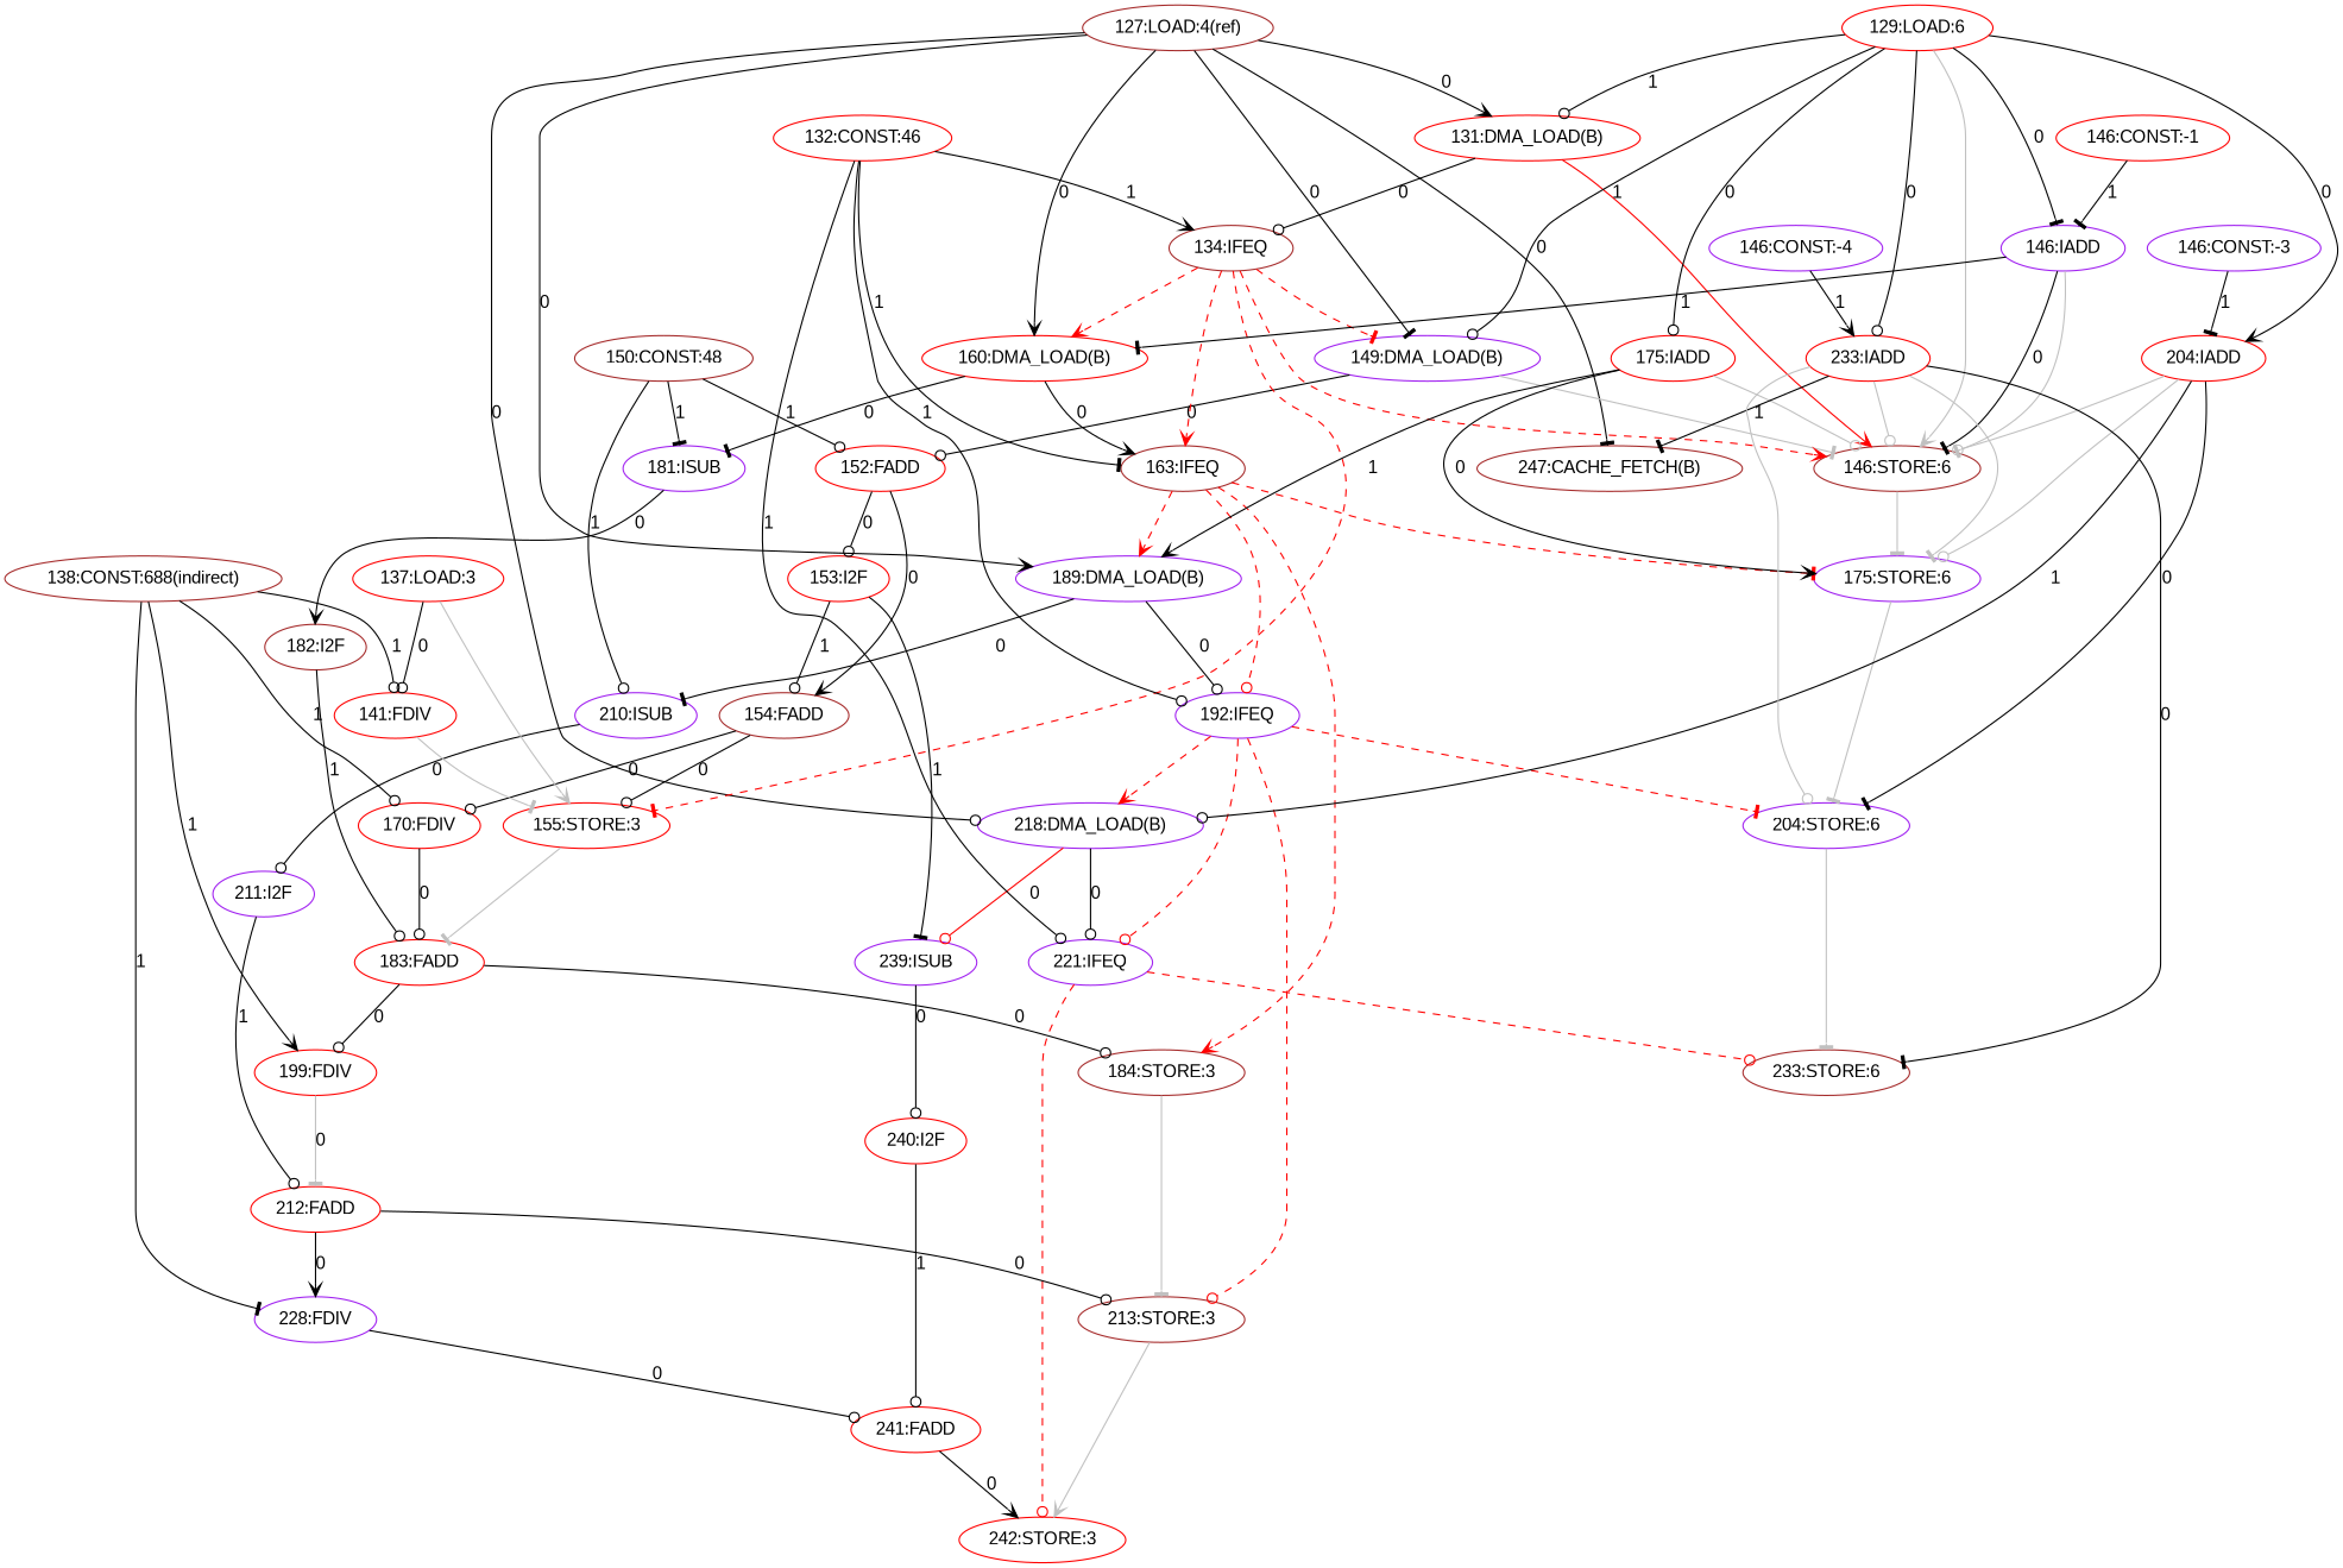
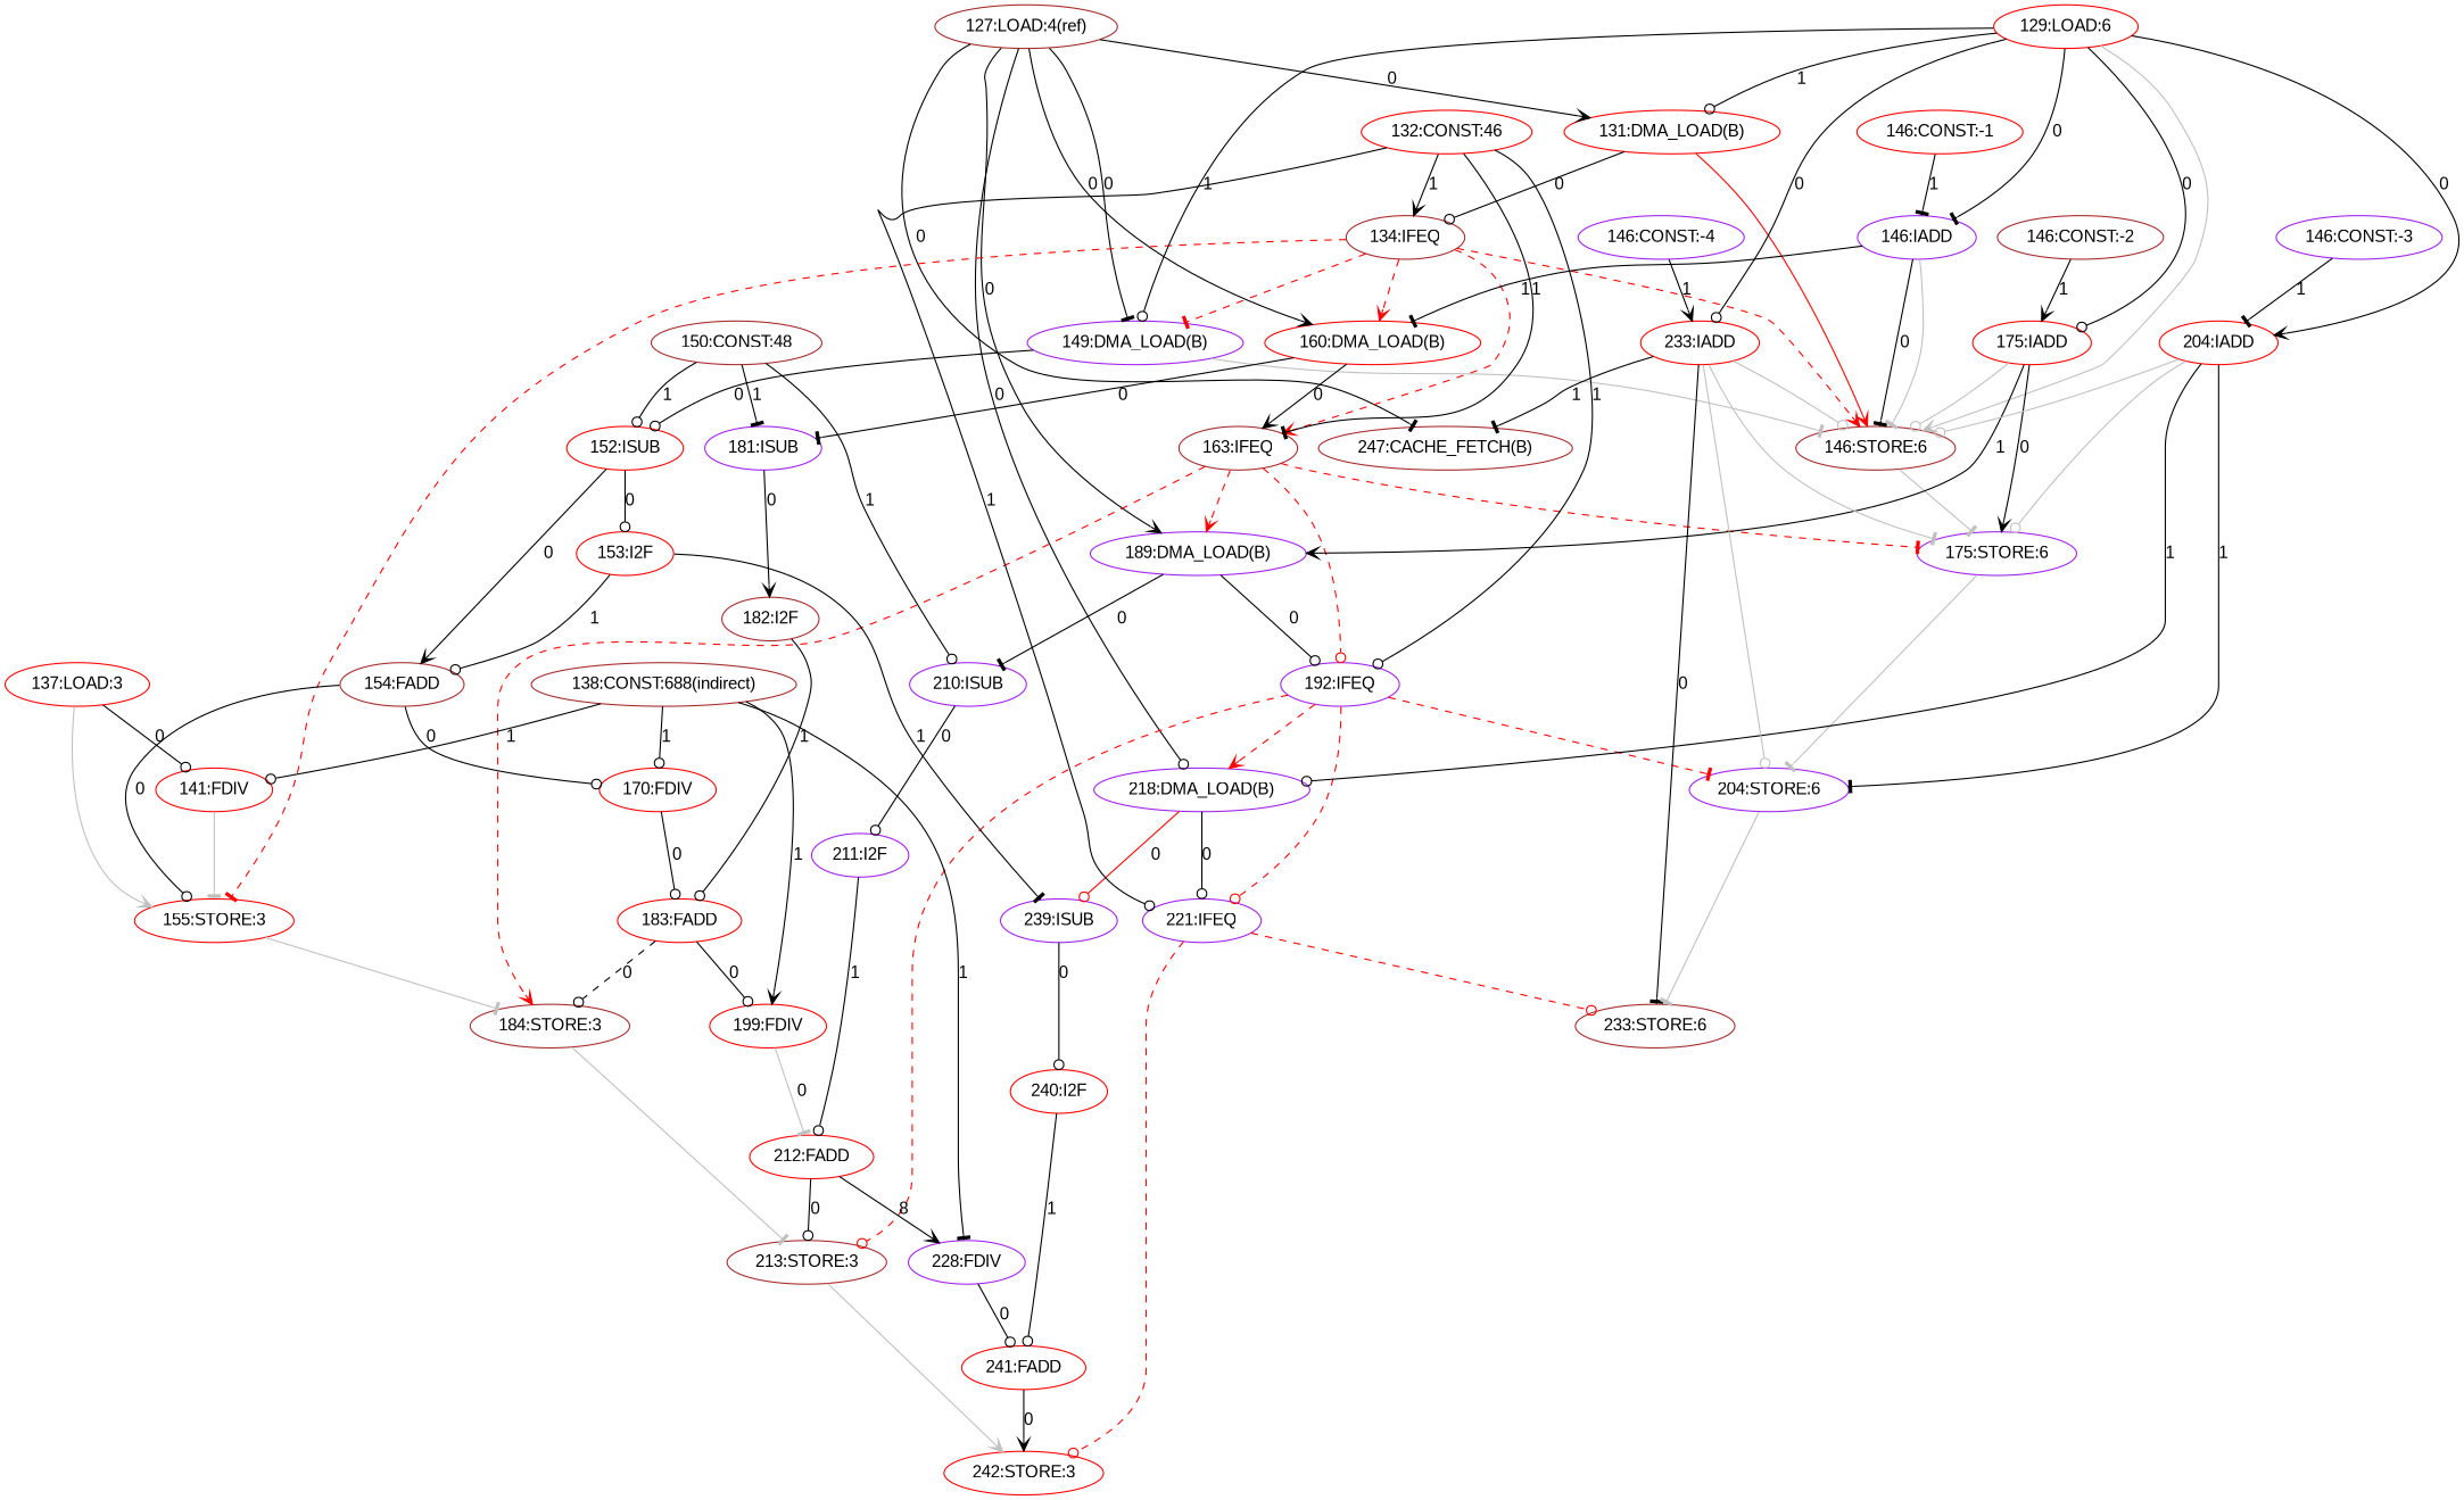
  digraph {
    fontname="Liberation Sans"
    node [color=red fontname="Liberation Sans"]
    edge [arrowhead=odot fontname="Liberation Sans"]
    "127:LOAD:4(ref)" [color=brown]
    "131:DMA_LOAD(B)"
    "149:DMA_LOAD(B)" [color=purple]
    "160:DMA_LOAD(B)"
    "189:DMA_LOAD(B)" [color=purple]
    "218:DMA_LOAD(B)" [color=purple]
    "247:CACHE_FETCH(B)" [color=brown]
    "134:IFEQ" [color=brown]
    "146:STORE:6" [color=brown]
-   "152:ISUB" [label="152:FADD"]
+   "152:ISUB"
    "163:IFEQ" [color=brown]
    "181:ISUB" [color=purple]
    "192:IFEQ" [color=purple]
    "210:ISUB" [color=purple]
    "221:IFEQ" [color=purple]
    "239:ISUB" [color=purple]
    "155:STORE:3"
    "175:STORE:6" [color=purple]
    "129:LOAD:6"
    "146:IADD" [color=purple]
    "175:IADD"
    "204:IADD"
    "233:IADD"
    "204:STORE:6" [color=purple]
    "233:STORE:6" [color=brown]
    "154:FADD" [color=brown]
    "153:I2F"
    "184:STORE:3" [color=brown]
    "182:I2F" [color=brown]
    "213:STORE:3" [color=brown]
    "211:I2F" [color=purple]
    "242:STORE:3"
    "240:I2F"
    "146:CONST:-1"
+   "146:CONST:-2" [color=brown]
    "146:CONST:-3" [color=purple]
    "146:CONST:-4" [color=purple]
    "132:CONST:46"
    "170:FDIV"
    "183:FADD"
    "137:LOAD:3"
    "141:FDIV"
    "138:CONST:688(indirect)" [color=brown]
    "199:FDIV"
    "228:FDIV" [color=purple]
    "212:FADD"
    "241:FADD"
    "150:CONST:48" [color=brown]
    "127:LOAD:4(ref)" -> "131:DMA_LOAD(B)" [arrowhead=vee label=0]
    "127:LOAD:4(ref)" -> "149:DMA_LOAD(B)" [arrowhead=tee label=0]
    "127:LOAD:4(ref)" -> "160:DMA_LOAD(B)" [arrowhead=vee label=0]
    "127:LOAD:4(ref)" -> "189:DMA_LOAD(B)" [arrowhead=vee label=0]
    "127:LOAD:4(ref)" -> "218:DMA_LOAD(B)" [label=0]
    "127:LOAD:4(ref)" -> "247:CACHE_FETCH(B)" [arrowhead=tee label=0]
    "131:DMA_LOAD(B)" -> "134:IFEQ" [label=0]
    "131:DMA_LOAD(B)" -> "146:STORE:6" [arrowhead=vee color=red]
    "149:DMA_LOAD(B)" -> "146:STORE:6" [arrowhead=tee color=gray]
    "149:DMA_LOAD(B)" -> "152:ISUB" [label=0]
    "160:DMA_LOAD(B)" -> "163:IFEQ" [arrowhead=vee label=0]
    "160:DMA_LOAD(B)" -> "181:ISUB" [arrowhead=tee label=0]
    "189:DMA_LOAD(B)" -> "192:IFEQ" [label=0]
    "189:DMA_LOAD(B)" -> "210:ISUB" [arrowhead=tee label=0]
    "218:DMA_LOAD(B)" -> "221:IFEQ" [label=0]
    "218:DMA_LOAD(B)" -> "239:ISUB" [color=red label=0]
    "134:IFEQ" -> "149:DMA_LOAD(B)" [arrowhead=tee color=red style=dashed]
    "134:IFEQ" -> "160:DMA_LOAD(B)" [arrowhead=vee color=red style=dashed]
    "134:IFEQ" -> "146:STORE:6" [arrowhead=vee color=red style=dashed]
    "134:IFEQ" -> "163:IFEQ" [arrowhead=vee color=red style=dashed]
    "134:IFEQ" -> "155:STORE:3" [arrowhead=tee color=red style=dashed]
    "146:STORE:6" -> "175:STORE:6" [arrowhead=tee color=gray]
    "152:ISUB" -> "154:FADD" [arrowhead=vee label=0]
    "152:ISUB" -> "153:I2F" [label=0]
    "163:IFEQ" -> "189:DMA_LOAD(B)" [arrowhead=vee color=red style=dashed]
    "163:IFEQ" -> "192:IFEQ" [color=red style=dashed]
    "163:IFEQ" -> "175:STORE:6" [arrowhead=tee color=red style=dashed]
    "163:IFEQ" -> "184:STORE:3" [arrowhead=vee color=red style=dashed]
    "181:ISUB" -> "182:I2F" [arrowhead=vee label=0]
    "192:IFEQ" -> "218:DMA_LOAD(B)" [arrowhead=vee color=red style=dashed]
    "192:IFEQ" -> "221:IFEQ" [color=red style=dashed]
    "192:IFEQ" -> "204:STORE:6" [arrowhead=tee color=red style=dashed]
    "192:IFEQ" -> "213:STORE:3" [color=red style=dashed]
    "210:ISUB" -> "211:I2F" [label=0]
    "221:IFEQ" -> "233:STORE:6" [color=red style=dashed]
    "221:IFEQ" -> "242:STORE:3" [color=red style=dashed]
    "239:ISUB" -> "240:I2F" [label=0]
-   "155:STORE:3" -> "183:FADD" [arrowhead=tee color=gray]
+   "155:STORE:3" -> "184:STORE:3" [arrowhead=tee color=gray]
    "175:STORE:6" -> "204:STORE:6" [arrowhead=tee color=gray]
    "129:LOAD:6" -> "131:DMA_LOAD(B)" [label=1]
    "129:LOAD:6" -> "149:DMA_LOAD(B)" [label=1]
    "129:LOAD:6" -> "146:STORE:6" [arrowhead=vee color=gray]
    "129:LOAD:6" -> "146:IADD" [arrowhead=tee label=0]
    "129:LOAD:6" -> "175:IADD" [label=0]
    "129:LOAD:6" -> "204:IADD" [arrowhead=vee label=0]
    "129:LOAD:6" -> "233:IADD" [label=0]
    "146:IADD" -> "160:DMA_LOAD(B)" [arrowhead=tee label=1]
    "146:IADD" -> "146:STORE:6" [arrowhead=tee label=0]
    "146:IADD" -> "146:STORE:6" [arrowhead=tee color=gray]
    "175:IADD" -> "189:DMA_LOAD(B)" [arrowhead=vee label=1]
    "175:IADD" -> "146:STORE:6" [color=gray]
    "175:IADD" -> "175:STORE:6" [arrowhead=vee label=0]
    "204:IADD" -> "218:DMA_LOAD(B)" [label=1]
    "204:IADD" -> "146:STORE:6" [color=gray]
    "204:IADD" -> "175:STORE:6" [color=gray]
-   "204:IADD" -> "204:STORE:6" [arrowhead=tee label=0]
+   "204:IADD" -> "204:STORE:6" [arrowhead=tee label=1]
    "233:IADD" -> "247:CACHE_FETCH(B)" [arrowhead=tee label=1]
    "233:IADD" -> "146:STORE:6" [color=gray]
    "233:IADD" -> "175:STORE:6" [arrowhead=tee color=gray]
    "233:IADD" -> "204:STORE:6" [color=gray]
    "233:IADD" -> "233:STORE:6" [arrowhead=tee label=0]
    "204:STORE:6" -> "233:STORE:6" [arrowhead=tee color=gray]
    "154:FADD" -> "155:STORE:3" [label=0]
    "154:FADD" -> "170:FDIV" [label=0]
    "153:I2F" -> "239:ISUB" [arrowhead=tee label=1]
    "153:I2F" -> "154:FADD" [label=1]
    "184:STORE:3" -> "213:STORE:3" [arrowhead=tee color=gray]
    "182:I2F" -> "183:FADD" [label=1]
    "213:STORE:3" -> "242:STORE:3" [arrowhead=vee color=gray]
    "211:I2F" -> "212:FADD" [label=1]
    "240:I2F" -> "241:FADD" [label=1]
    "146:CONST:-1" -> "146:IADD" [arrowhead=tee label=1]
+   "146:CONST:-2" -> "175:IADD" [arrowhead=vee label=1]
    "146:CONST:-3" -> "204:IADD" [arrowhead=tee label=1]
    "146:CONST:-4" -> "233:IADD" [arrowhead=vee label=1]
    "132:CONST:46" -> "134:IFEQ" [arrowhead=vee label=1]
    "132:CONST:46" -> "163:IFEQ" [arrowhead=tee label=1]
    "132:CONST:46" -> "192:IFEQ" [label=1]
    "132:CONST:46" -> "221:IFEQ" [label=1]
    "170:FDIV" -> "183:FADD" [label=0]
-   "183:FADD" -> "184:STORE:3" [label=0]
+   "183:FADD" -> "184:STORE:3" [label=0 style=dashed]
    "183:FADD" -> "199:FDIV" [label=0]
    "137:LOAD:3" -> "155:STORE:3" [arrowhead=vee color=gray]
    "137:LOAD:3" -> "141:FDIV" [label=0]
    "141:FDIV" -> "155:STORE:3" [arrowhead=tee color=gray]
    "138:CONST:688(indirect)" -> "170:FDIV" [label=1]
    "138:CONST:688(indirect)" -> "141:FDIV" [label=1]
    "138:CONST:688(indirect)" -> "199:FDIV" [arrowhead=vee label=1]
    "138:CONST:688(indirect)" -> "228:FDIV" [arrowhead=tee label=1]
    "199:FDIV" -> "212:FADD" [arrowhead=tee color=gray label=0]
    "228:FDIV" -> "241:FADD" [label=0]
    "212:FADD" -> "213:STORE:3" [label=0]
-   "212:FADD" -> "228:FDIV" [arrowhead=vee label=0]
+   "212:FADD" -> "228:FDIV" [arrowhead=vee label=8]
    "241:FADD" -> "242:STORE:3" [arrowhead=vee label=0]
    "150:CONST:48" -> "152:ISUB" [label=1]
    "150:CONST:48" -> "181:ISUB" [arrowhead=tee label=1]
    "150:CONST:48" -> "210:ISUB" [label=1]
  }
